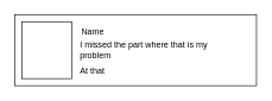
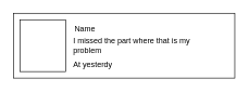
  <mxCell id="0" />
  <mxCell id="1" parent="0" />
  <mxCell id="2" value="" style="whiteSpace=wrap;html=1;" vertex="1" parent="1"><mxGeometry x="20" y="20" width="340" height="100" as="geometry" /></mxCell>
  <mxCell id="3" value="" style="whiteSpace=wrap;html=1;" vertex="1" parent="1"><mxGeometry x="30" y="30" width="70" height="80" as="geometry" /></mxCell>
  <mxCell id="4" value="Name" style="text;strokeColor=none;align=center;fillColor=none;html=1;verticalAlign=middle;whiteSpace=wrap;rounded=0;" vertex="1" parent="1"><mxGeometry x="100" y="30" width="60" height="30" as="geometry" /></mxCell>
  <mxCell id="5" value="I missed the part where that is my problem" style="text;strokeColor=none;align=left;fillColor=none;html=1;verticalAlign=middle;whiteSpace=wrap;rounded=0;" vertex="1" parent="1"><mxGeometry x="110" y="55" width="210" height="30" as="geometry" /></mxCell>
- <mxCell id="6" value="At that" style="text;strokeColor=none;align=left;fillColor=none;html=1;verticalAlign=middle;whiteSpace=wrap;rounded=0;" vertex="1" parent="1"><mxGeometry x="110" y="85" width="140" height="30" as="geometry" /></mxCell>
+ <mxCell id="6" value="At yesterdy" style="text;strokeColor=none;align=left;fillColor=none;html=1;verticalAlign=middle;whiteSpace=wrap;rounded=0;" vertex="1" parent="1"><mxGeometry x="110" y="85" width="140" height="30" as="geometry" /></mxCell>
